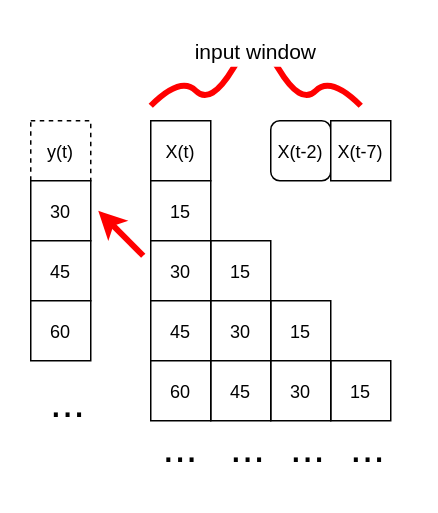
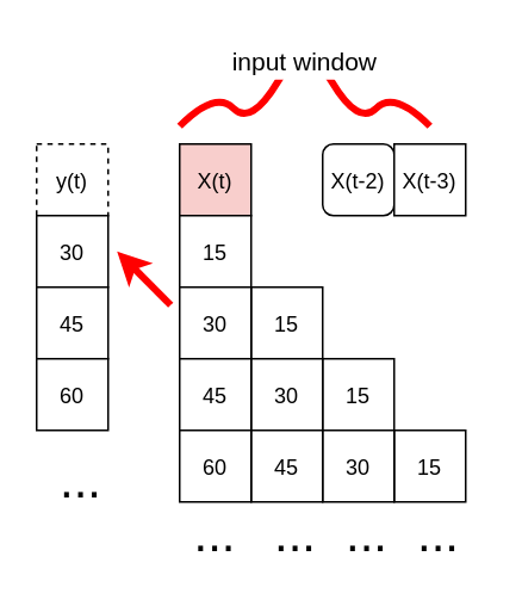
  <mxCell id="0" />
  <mxCell id="1" parent="0" />
- <mxCell id="2" value="X(t)" style="" vertex="1" parent="1"><mxGeometry x="100" y="80" width="40" height="40" as="geometry" /></mxCell>
+ <mxCell id="2" value="X(t)" style="fillColor=#f8cecc;" vertex="1" parent="1"><mxGeometry x="100" y="80" width="40" height="40" as="geometry" /></mxCell>
  <mxCell id="3" value="X(t-2)" style="rounded=1;" vertex="1" parent="1"><mxGeometry x="180" y="80" width="40" height="40" as="geometry" /></mxCell>
- <mxCell id="4" value="X(t-7)" style="" vertex="1" parent="1"><mxGeometry x="220" y="80" width="40" height="40" as="geometry" /></mxCell>
+ <mxCell id="4" value="X(t-3)" style="" vertex="1" parent="1"><mxGeometry x="220" y="80" width="40" height="40" as="geometry" /></mxCell>
  <mxCell id="5" value="y(t)" style="dashed=1;" vertex="1" parent="1"><mxGeometry x="20" y="80" width="40" height="40" as="geometry" /></mxCell>
  <mxCell id="6" value="15" style="" vertex="1" parent="1"><mxGeometry x="100" y="120" width="40" height="40" as="geometry" /></mxCell>
  <mxCell id="7" value="15" style="" vertex="1" parent="1"><mxGeometry x="140" y="160" width="40" height="40" as="geometry" /></mxCell>
  <mxCell id="8" value="15" style="" vertex="1" parent="1"><mxGeometry x="180" y="200" width="40" height="40" as="geometry" /></mxCell>
  <mxCell id="9" value="15" style="" vertex="1" parent="1"><mxGeometry x="220" y="240" width="40" height="40" as="geometry" /></mxCell>
  <mxCell id="10" value="30" style="" vertex="1" parent="1"><mxGeometry x="100" y="160" width="40" height="40" as="geometry" /></mxCell>
  <mxCell id="11" value="30" style="" vertex="1" parent="1"><mxGeometry x="20" y="120" width="40" height="40" as="geometry" /></mxCell>
  <mxCell id="12" value="30" style="" vertex="1" parent="1"><mxGeometry x="140" y="200" width="40" height="40" as="geometry" /></mxCell>
  <mxCell id="13" value="30" style="" vertex="1" parent="1"><mxGeometry x="180" y="240" width="40" height="40" as="geometry" /></mxCell>
  <mxCell id="14" value="45" style="" vertex="1" parent="1"><mxGeometry x="100" y="200" width="40" height="40" as="geometry" /></mxCell>
  <mxCell id="15" value="45" style="" vertex="1" parent="1"><mxGeometry x="20" y="160" width="40" height="40" as="geometry" /></mxCell>
  <mxCell id="16" value="45" style="" vertex="1" parent="1"><mxGeometry x="140" y="240" width="40" height="40" as="geometry" /></mxCell>
  <mxCell id="17" value="60" style="" vertex="1" parent="1"><mxGeometry x="100" y="240" width="40" height="40" as="geometry" /></mxCell>
  <mxCell id="18" value="60" style="" vertex="1" parent="1"><mxGeometry x="20" y="200" width="40" height="40" as="geometry" /></mxCell>
  <mxCell id="19" value="..." style="text;align=center;verticalAlign=middle;resizable=0;points=[];autosize=1;strokeColor=none;fillColor=none;fontSize=28;" vertex="1" parent="1"><mxGeometry x="20" y="240" width="50" height="50" as="geometry" /></mxCell>
  <mxCell id="20" value="..." style="text;align=center;verticalAlign=middle;resizable=0;points=[];autosize=1;strokeColor=none;fillColor=none;fontSize=28;" vertex="1" parent="1"><mxGeometry x="140" y="270" width="50" height="50" as="geometry" /></mxCell>
  <mxCell id="21" value="..." style="text;align=center;verticalAlign=middle;resizable=0;points=[];autosize=1;strokeColor=none;fillColor=none;fontSize=28;" vertex="1" parent="1"><mxGeometry x="180" y="270" width="50" height="50" as="geometry" /></mxCell>
  <mxCell id="22" value="..." style="text;align=center;verticalAlign=middle;resizable=0;points=[];autosize=1;strokeColor=none;fillColor=none;fontSize=28;" vertex="1" parent="1"><mxGeometry x="220" y="270" width="50" height="50" as="geometry" /></mxCell>
  <mxCell id="23" value="..." style="text;align=center;verticalAlign=middle;resizable=0;points=[];autosize=1;strokeColor=none;fillColor=none;fontSize=28;" vertex="1" parent="1"><mxGeometry x="95" y="270" width="50" height="50" as="geometry" /></mxCell>
  <mxCell id="24" value="" style="endArrow=none;rounded=0;fontSize=28;strokeColor=#FF0000;strokeWidth=4;startArrow=classic;startFill=1;" edge="1" parent="1"><mxGeometry width="50" height="50" relative="1" as="geometry"><mxPoint x="65" y="140" as="sourcePoint" /><mxPoint x="95" y="170" as="targetPoint" /></mxGeometry></mxCell>
  <mxCell id="25" value="" style="curved=1;endArrow=none;rounded=0;strokeColor=#FF0000;strokeWidth=4;fontSize=14;fontColor=#00CC00;endFill=0;" edge="1" parent="1"><mxGeometry width="50" height="50" relative="1" as="geometry"><mxPoint x="100" y="70" as="sourcePoint" /><mxPoint x="240" y="70" as="targetPoint" /><Array as="points"><mxPoint x="120" y="50" /><mxPoint x="140" y="70" /><mxPoint x="170" y="20" /><mxPoint x="200" y="70" /><mxPoint x="220" y="50" /></Array></mxGeometry></mxCell>
  <mxCell id="26" value="input window" style="edgeLabel;align=center;verticalAlign=middle;resizable=0;points=[];fontSize=14;fontColor=#000000;" vertex="1" connectable="0" parent="25"><mxGeometry x="0.097" y="-7" relative="1" as="geometry"><mxPoint as="offset" /></mxGeometry></mxCell>
